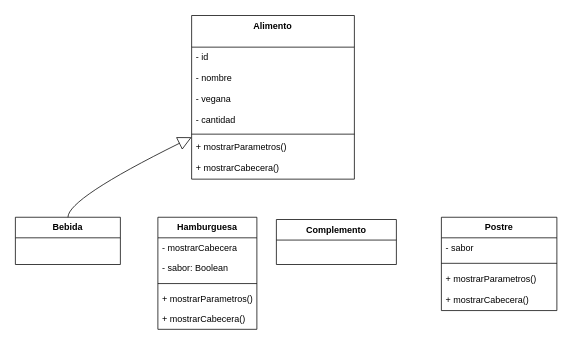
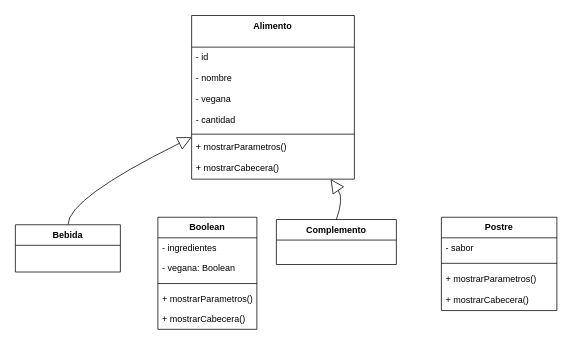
  <mxCell id="0" />
  <mxCell id="1" parent="0" />
  <mxCell id="2" value="Alimento" style="swimlane;fontStyle=1;align=center;verticalAlign=top;childLayout=stackLayout;horizontal=1;startSize=42.2;horizontalStack=0;resizeParent=1;resizeParentMax=0;resizeLast=0;collapsible=0;marginBottom=0;" parent="1" vertex="1"><mxGeometry x="255" y="20" width="217" height="218.2" as="geometry" /></mxCell>
  <mxCell id="3" value="- id" style="text;strokeColor=none;fillColor=none;align=left;verticalAlign=top;spacingLeft=4;spacingRight=4;overflow=hidden;rotatable=0;points=[[0,0.5],[1,0.5]];portConstraint=eastwest;" parent="2" vertex="1"><mxGeometry y="42.2" width="217" height="28" as="geometry" /></mxCell>
  <mxCell id="4" value="- nombre" style="text;strokeColor=none;fillColor=none;align=left;verticalAlign=top;spacingLeft=4;spacingRight=4;overflow=hidden;rotatable=0;points=[[0,0.5],[1,0.5]];portConstraint=eastwest;" parent="2" vertex="1"><mxGeometry y="70.2" width="217" height="28" as="geometry" /></mxCell>
  <mxCell id="5" value="- vegana" style="text;strokeColor=none;fillColor=none;align=left;verticalAlign=top;spacingLeft=4;spacingRight=4;overflow=hidden;rotatable=0;points=[[0,0.5],[1,0.5]];portConstraint=eastwest;" parent="2" vertex="1"><mxGeometry y="98.2" width="217" height="28" as="geometry" /></mxCell>
  <mxCell id="6" value="- cantidad" style="text;strokeColor=none;fillColor=none;align=left;verticalAlign=top;spacingLeft=4;spacingRight=4;overflow=hidden;rotatable=0;points=[[0,0.5],[1,0.5]];portConstraint=eastwest;" parent="2" vertex="1"><mxGeometry y="126.2" width="217" height="28" as="geometry" /></mxCell>
  <mxCell id="7" style="line;strokeWidth=1;fillColor=none;align=left;verticalAlign=middle;spacingTop=-1;spacingLeft=3;spacingRight=3;rotatable=0;labelPosition=right;points=[];portConstraint=eastwest;strokeColor=inherit;" parent="2" vertex="1"><mxGeometry y="154.2" width="217" height="8" as="geometry" /></mxCell>
  <mxCell id="8" value="+ mostrarParametros()" style="text;strokeColor=none;fillColor=none;align=left;verticalAlign=top;spacingLeft=4;spacingRight=4;overflow=hidden;rotatable=0;points=[[0,0.5],[1,0.5]];portConstraint=eastwest;" parent="2" vertex="1"><mxGeometry y="162.2" width="217" height="28" as="geometry" /></mxCell>
  <mxCell id="9" value="+ mostrarCabecera()" style="text;strokeColor=none;fillColor=none;align=left;verticalAlign=top;spacingLeft=4;spacingRight=4;overflow=hidden;rotatable=0;points=[[0,0.5],[1,0.5]];portConstraint=eastwest;" parent="2" vertex="1"><mxGeometry y="190.2" width="217" height="28" as="geometry" /></mxCell>
- <mxCell id="10" value="Bebida" style="swimlane;fontStyle=1;align=center;verticalAlign=top;childLayout=stackLayout;horizontal=1;startSize=27.429;horizontalStack=0;resizeParent=1;resizeParentMax=0;resizeLast=0;collapsible=0;marginBottom=0;" parent="1" vertex="1"><mxGeometry x="20" y="289" width="140" height="63" as="geometry" /></mxCell>
- <mxCell id="11" value="Hamburguesa" style="swimlane;fontStyle=1;align=center;verticalAlign=top;childLayout=stackLayout;horizontal=1;startSize=27.429;horizontalStack=0;resizeParent=1;resizeParentMax=0;resizeLast=0;collapsible=0;marginBottom=0;" parent="1" vertex="1"><mxGeometry x="210" y="289" width="132" height="149.429" as="geometry" /></mxCell>
- <mxCell id="12" value="- mostrarCabecera" style="text;strokeColor=none;fillColor=none;align=left;verticalAlign=top;spacingLeft=4;spacingRight=4;overflow=hidden;rotatable=0;points=[[0,0.5],[1,0.5]];portConstraint=eastwest;" parent="11" vertex="1"><mxGeometry y="27.429" width="132" height="27" as="geometry" /></mxCell>
- <mxCell id="13" value="- sabor: Boolean" style="text;strokeColor=none;fillColor=none;align=left;verticalAlign=top;spacingLeft=4;spacingRight=4;overflow=hidden;rotatable=0;points=[[0,0.5],[1,0.5]];portConstraint=eastwest;" vertex="1" parent="11"><mxGeometry y="54.429" width="132" height="27" as="geometry" /></mxCell>
+ <mxCell id="10" value="Bebida" style="swimlane;fontStyle=1;align=center;verticalAlign=top;childLayout=stackLayout;horizontal=1;startSize=27.429;horizontalStack=0;resizeParent=1;resizeParentMax=0;resizeLast=0;collapsible=0;marginBottom=0;" parent="1" vertex="1"><mxGeometry x="20" y="299" width="140" height="63" as="geometry" /></mxCell>
+ <mxCell id="11" value="Boolean" style="swimlane;fontStyle=1;align=center;verticalAlign=top;childLayout=stackLayout;horizontal=1;startSize=27.429;horizontalStack=0;resizeParent=1;resizeParentMax=0;resizeLast=0;collapsible=0;marginBottom=0;" parent="1" vertex="1"><mxGeometry x="210" y="289" width="132" height="149.429" as="geometry" /></mxCell>
+ <mxCell id="12" value="- ingredientes" style="text;strokeColor=none;fillColor=none;align=left;verticalAlign=top;spacingLeft=4;spacingRight=4;overflow=hidden;rotatable=0;points=[[0,0.5],[1,0.5]];portConstraint=eastwest;" parent="11" vertex="1"><mxGeometry y="27.429" width="132" height="27" as="geometry" /></mxCell>
+ <mxCell id="13" value="- vegana: Boolean" style="text;strokeColor=none;fillColor=none;align=left;verticalAlign=top;spacingLeft=4;spacingRight=4;overflow=hidden;rotatable=0;points=[[0,0.5],[1,0.5]];portConstraint=eastwest;" vertex="1" parent="11"><mxGeometry y="54.429" width="132" height="27" as="geometry" /></mxCell>
  <mxCell id="14" style="line;strokeWidth=1;fillColor=none;align=left;verticalAlign=middle;spacingTop=-1;spacingLeft=3;spacingRight=3;rotatable=0;labelPosition=right;points=[];portConstraint=eastwest;strokeColor=inherit;" parent="11" vertex="1"><mxGeometry y="81.429" width="132" height="14" as="geometry" /></mxCell>
  <mxCell id="15" value="+ mostrarParametros()" style="text;strokeColor=none;fillColor=none;align=left;verticalAlign=top;spacingLeft=4;spacingRight=4;overflow=hidden;rotatable=0;points=[[0,0.5],[1,0.5]];portConstraint=eastwest;" vertex="1" parent="11"><mxGeometry y="95.429" width="132" height="27" as="geometry" /></mxCell>
  <mxCell id="16" value="+ mostrarCabecera()" style="text;strokeColor=none;fillColor=none;align=left;verticalAlign=top;spacingLeft=4;spacingRight=4;overflow=hidden;rotatable=0;points=[[0,0.5],[1,0.5]];portConstraint=eastwest;" parent="11" vertex="1"><mxGeometry y="122.429" width="132" height="27" as="geometry" /></mxCell>
  <mxCell id="17" value="Complemento" style="swimlane;fontStyle=1;align=center;verticalAlign=top;childLayout=stackLayout;horizontal=1;startSize=27.429;horizontalStack=0;resizeParent=1;resizeParentMax=0;resizeLast=0;collapsible=0;marginBottom=0;" parent="1" vertex="1"><mxGeometry x="368" y="292" width="160" height="60" as="geometry" /></mxCell>
  <mxCell id="18" value="Postre" style="swimlane;fontStyle=1;align=center;verticalAlign=top;childLayout=stackLayout;horizontal=1;startSize=27.429;horizontalStack=0;resizeParent=1;resizeParentMax=0;resizeLast=0;collapsible=0;marginBottom=0;" parent="1" vertex="1"><mxGeometry x="588" y="289" width="154" height="124.429" as="geometry" /></mxCell>
  <mxCell id="19" value="- sabor" style="text;strokeColor=none;fillColor=none;align=left;verticalAlign=top;spacingLeft=4;spacingRight=4;overflow=hidden;rotatable=0;points=[[0,0.5],[1,0.5]];portConstraint=eastwest;" parent="18" vertex="1"><mxGeometry y="27.429" width="154" height="27" as="geometry" /></mxCell>
  <mxCell id="20" style="line;strokeWidth=1;fillColor=none;align=left;verticalAlign=middle;spacingTop=-1;spacingLeft=3;spacingRight=3;rotatable=0;labelPosition=right;points=[];portConstraint=eastwest;strokeColor=inherit;" parent="18" vertex="1"><mxGeometry y="54.429" width="154" height="14" as="geometry" /></mxCell>
  <mxCell id="21" value="+ mostrarParametros()" style="text;strokeColor=none;fillColor=none;align=left;verticalAlign=top;spacingLeft=4;spacingRight=4;overflow=hidden;rotatable=0;points=[[0,0.5],[1,0.5]];portConstraint=eastwest;" vertex="1" parent="18"><mxGeometry y="68.429" width="154" height="28" as="geometry" /></mxCell>
  <mxCell id="22" value="+ mostrarCabecera()" style="text;strokeColor=none;fillColor=none;align=left;verticalAlign=top;spacingLeft=4;spacingRight=4;overflow=hidden;rotatable=0;points=[[0,0.5],[1,0.5]];portConstraint=eastwest;" vertex="1" parent="18"><mxGeometry y="96.429" width="154" height="28" as="geometry" /></mxCell>
  <mxCell id="23" value="" style="curved=1;startArrow=block;startSize=16;startFill=0;endArrow=none;exitX=0.0;exitY=0.744;entryX=0.501;entryY=0;" parent="1" source="2" target="10" edge="1"><mxGeometry relative="1" as="geometry"><Array as="points"><mxPoint x="90" y="264" /></Array></mxGeometry></mxCell>
+ <mxCell id="24" value="" style="curved=1;startArrow=block;startSize=16;startFill=0;endArrow=none;exitX=0.854;exitY=1;entryX=0.5;entryY=0;" parent="1" source="2" target="17" edge="1"><mxGeometry relative="1" as="geometry"><Array as="points"><mxPoint x="458" y="264" /></Array></mxGeometry></mxCell>
